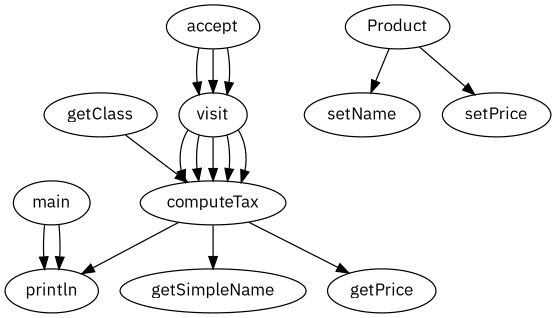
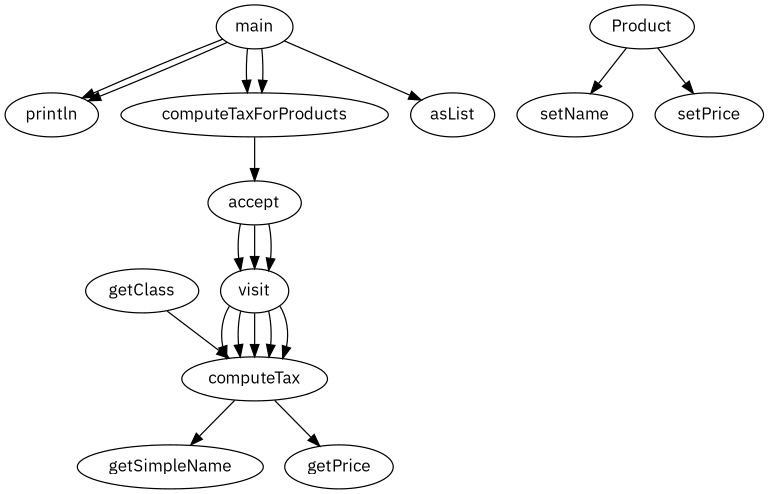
  digraph {
    fontname="IBM Plex Sans"
    node [fontname="IBM Plex Sans"]
    edge [fontname="IBM Plex Sans"]
    computeTax
    println
    getSimpleName
    getPrice
    getClass
+   computeTaxForProducts
    accept
    visit
    Product
    setName
    setPrice
    main
-   computeTax -> println
+   asList
    computeTax -> getSimpleName
    computeTax -> getPrice
    getClass -> computeTax
+   computeTaxForProducts -> accept
    accept -> visit
    accept -> visit
    accept -> visit
    visit -> computeTax
    visit -> computeTax
    visit -> computeTax
    visit -> computeTax
    visit -> computeTax
    Product -> setName
    Product -> setPrice
    main -> println
    main -> println
+   main -> computeTaxForProducts
+   main -> computeTaxForProducts
+   main -> asList
  }
